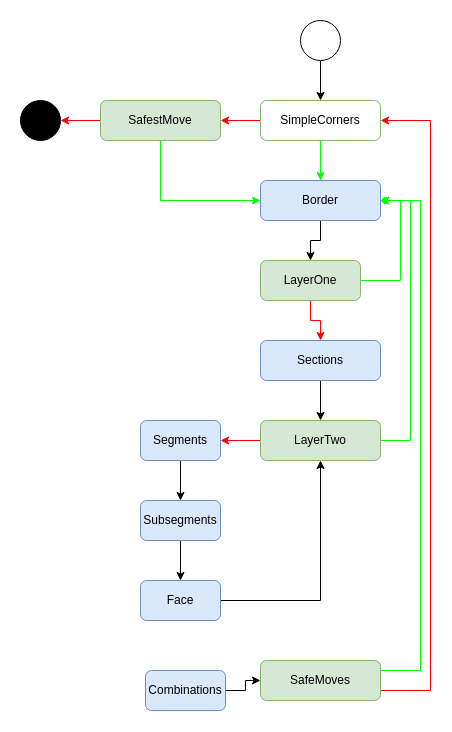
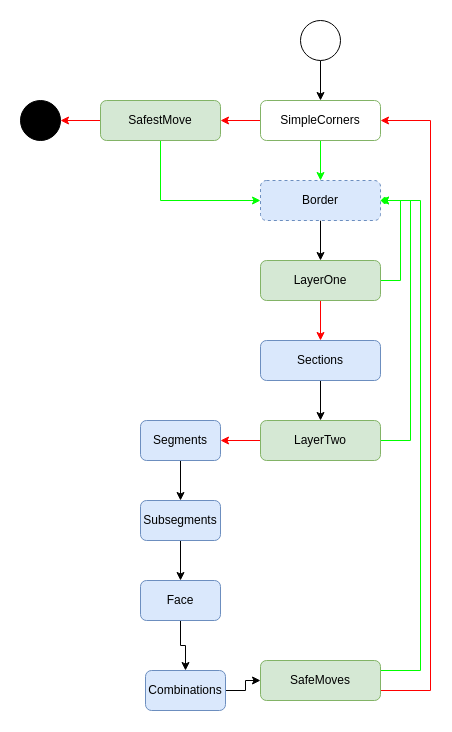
  <mxCell id="0" />
  <mxCell id="1" parent="0" />
  <mxCell id="2" style="edgeStyle=orthogonalEdgeStyle;rounded=0;orthogonalLoop=1;jettySize=auto;html=1;entryX=0.5;entryY=0;entryDx=0;entryDy=0;" edge="1" parent="1" source="3" target="6"><mxGeometry relative="1" as="geometry" /></mxCell>
  <mxCell id="3" value="" style="ellipse;whiteSpace=wrap;html=1;aspect=fixed;fillColor=#FFFFFF;" vertex="1" parent="1"><mxGeometry x="300" y="20" width="40" height="40" as="geometry" /></mxCell>
  <mxCell id="4" style="edgeStyle=orthogonalEdgeStyle;rounded=0;orthogonalLoop=1;jettySize=auto;html=1;entryX=0.5;entryY=0;entryDx=0;entryDy=0;strokeColor=#00FF00;" edge="1" parent="1" source="6" target="8"><mxGeometry relative="1" as="geometry" /></mxCell>
  <mxCell id="5" style="edgeStyle=orthogonalEdgeStyle;rounded=0;orthogonalLoop=1;jettySize=auto;html=1;entryX=1;entryY=0.5;entryDx=0;entryDy=0;strokeColor=#FF0000;" edge="1" parent="1" source="6" target="30"><mxGeometry relative="1" as="geometry" /></mxCell>
  <mxCell id="6" value="SimpleCorners" style="rounded=1;whiteSpace=wrap;html=1;fillColor=#ffffff;strokeColor=#82b366;" vertex="1" parent="1"><mxGeometry x="260" y="100" width="120" height="40" as="geometry" /></mxCell>
  <mxCell id="7" style="edgeStyle=orthogonalEdgeStyle;rounded=0;orthogonalLoop=1;jettySize=auto;html=1;entryX=0.5;entryY=0;entryDx=0;entryDy=0;strokeColor=#000000;" edge="1" parent="1" source="8" target="11"><mxGeometry relative="1" as="geometry" /></mxCell>
- <mxCell id="8" value="Border" style="rounded=1;whiteSpace=wrap;html=1;fillColor=#dae8fc;strokeColor=#6c8ebf;" vertex="1" parent="1"><mxGeometry x="260" y="180" width="120" height="40" as="geometry" /></mxCell>
+ <mxCell id="8" value="Border" style="rounded=1;whiteSpace=wrap;html=1;fillColor=#dae8fc;strokeColor=#6c8ebf;dashed=1;" vertex="1" parent="1"><mxGeometry x="260" y="180" width="120" height="40" as="geometry" /></mxCell>
  <mxCell id="9" style="edgeStyle=orthogonalEdgeStyle;rounded=0;orthogonalLoop=1;jettySize=auto;html=1;entryX=1;entryY=0.5;entryDx=0;entryDy=0;strokeColor=#00FF00;" edge="1" parent="1" source="11" target="8"><mxGeometry relative="1" as="geometry"><Array as="points"><mxPoint x="400" y="280" /><mxPoint x="400" y="200" /></Array></mxGeometry></mxCell>
  <mxCell id="10" style="edgeStyle=orthogonalEdgeStyle;rounded=0;orthogonalLoop=1;jettySize=auto;html=1;entryX=0.5;entryY=0;entryDx=0;entryDy=0;strokeColor=#FF0000;" edge="1" parent="1" source="11" target="13"><mxGeometry relative="1" as="geometry" /></mxCell>
- <mxCell id="11" value="LayerOne" style="rounded=1;whiteSpace=wrap;html=1;fillColor=#d5e8d4;strokeColor=#82b366;" vertex="1" parent="1"><mxGeometry x="260" y="260" width="100" height="40" as="geometry" /></mxCell>
+ <mxCell id="11" value="LayerOne" style="rounded=1;whiteSpace=wrap;html=1;fillColor=#d5e8d4;strokeColor=#82b366;" vertex="1" parent="1"><mxGeometry x="260" y="260" width="120" height="40" as="geometry" /></mxCell>
  <mxCell id="12" style="edgeStyle=orthogonalEdgeStyle;rounded=0;orthogonalLoop=1;jettySize=auto;html=1;entryX=0.5;entryY=0;entryDx=0;entryDy=0;strokeColor=#000000;" edge="1" parent="1" source="13" target="16"><mxGeometry relative="1" as="geometry" /></mxCell>
  <mxCell id="13" value="Sections" style="rounded=1;whiteSpace=wrap;html=1;fillColor=#dae8fc;strokeColor=#6c8ebf;" vertex="1" parent="1"><mxGeometry x="260" y="340" width="120" height="40" as="geometry" /></mxCell>
  <mxCell id="14" style="edgeStyle=orthogonalEdgeStyle;rounded=0;orthogonalLoop=1;jettySize=auto;html=1;entryX=1;entryY=0.5;entryDx=0;entryDy=0;strokeColor=#00FF00;" edge="1" parent="1" source="16" target="8"><mxGeometry relative="1" as="geometry"><Array as="points"><mxPoint x="410" y="440" /><mxPoint x="410" y="200" /></Array></mxGeometry></mxCell>
  <mxCell id="15" style="edgeStyle=orthogonalEdgeStyle;rounded=0;orthogonalLoop=1;jettySize=auto;html=1;entryX=1;entryY=0.5;entryDx=0;entryDy=0;strokeColor=#FF0000;" edge="1" parent="1" source="16" target="18"><mxGeometry relative="1" as="geometry" /></mxCell>
  <mxCell id="16" value="LayerTwo" style="rounded=1;whiteSpace=wrap;html=1;fillColor=#d5e8d4;strokeColor=#82b366;" vertex="1" parent="1"><mxGeometry x="260" y="420" width="120" height="40" as="geometry" /></mxCell>
  <mxCell id="17" style="edgeStyle=orthogonalEdgeStyle;rounded=0;orthogonalLoop=1;jettySize=auto;html=1;entryX=0.5;entryY=0;entryDx=0;entryDy=0;strokeColor=#000000;" edge="1" parent="1" source="18" target="20"><mxGeometry relative="1" as="geometry" /></mxCell>
  <mxCell id="18" value="Segments" style="rounded=1;whiteSpace=wrap;html=1;fillColor=#dae8fc;strokeColor=#6c8ebf;" vertex="1" parent="1"><mxGeometry x="140" y="420" width="80" height="40" as="geometry" /></mxCell>
  <mxCell id="19" style="edgeStyle=orthogonalEdgeStyle;rounded=0;orthogonalLoop=1;jettySize=auto;html=1;entryX=0.5;entryY=0;entryDx=0;entryDy=0;strokeColor=#000000;" edge="1" parent="1" source="20" target="22"><mxGeometry relative="1" as="geometry" /></mxCell>
  <mxCell id="20" value="Subsegments" style="rounded=1;whiteSpace=wrap;html=1;fillColor=#dae8fc;strokeColor=#6c8ebf;" vertex="1" parent="1"><mxGeometry x="140" y="500" width="80" height="40" as="geometry" /></mxCell>
- <mxCell id="21" style="edgeStyle=orthogonalEdgeStyle;rounded=0;orthogonalLoop=1;jettySize=auto;html=1;strokeColor=#000000;" edge="1" parent="1" source="22" target="16"><mxGeometry relative="1" as="geometry" /></mxCell>
+ <mxCell id="21" style="edgeStyle=orthogonalEdgeStyle;rounded=0;orthogonalLoop=1;jettySize=auto;html=1;entryX=0.5;entryY=0;entryDx=0;entryDy=0;strokeColor=#000000;" edge="1" parent="1" source="22" target="24"><mxGeometry relative="1" as="geometry" /></mxCell>
  <mxCell id="22" value="Face" style="rounded=1;whiteSpace=wrap;html=1;fillColor=#dae8fc;strokeColor=#6c8ebf;" vertex="1" parent="1"><mxGeometry x="140" y="580" width="80" height="40" as="geometry" /></mxCell>
  <mxCell id="23" style="edgeStyle=orthogonalEdgeStyle;rounded=0;orthogonalLoop=1;jettySize=auto;html=1;entryX=0;entryY=0.5;entryDx=0;entryDy=0;strokeColor=#000000;" edge="1" parent="1" source="24" target="27"><mxGeometry relative="1" as="geometry" /></mxCell>
  <mxCell id="24" value="Combinations" style="rounded=1;whiteSpace=wrap;html=1;fillColor=#dae8fc;strokeColor=#6c8ebf;" vertex="1" parent="1"><mxGeometry x="145" y="670" width="80" height="40" as="geometry" /></mxCell>
  <mxCell id="25" style="edgeStyle=orthogonalEdgeStyle;rounded=0;orthogonalLoop=1;jettySize=auto;html=1;entryX=1;entryY=0.5;entryDx=0;entryDy=0;strokeColor=#00FF00;endArrow=diamond;" edge="1" parent="1" source="27" target="8"><mxGeometry relative="1" as="geometry"><Array as="points"><mxPoint x="420" y="670" /><mxPoint x="420" y="200" /></Array></mxGeometry></mxCell>
  <mxCell id="26" style="edgeStyle=orthogonalEdgeStyle;rounded=0;orthogonalLoop=1;jettySize=auto;html=1;strokeColor=#FF0000;entryX=1;entryY=0.5;entryDx=0;entryDy=0;" edge="1" parent="1" source="27" target="6"><mxGeometry relative="1" as="geometry"><mxPoint x="460" y="620" as="targetPoint" /><Array as="points"><mxPoint x="430" y="690" /><mxPoint x="430" y="120" /></Array></mxGeometry></mxCell>
  <mxCell id="27" value="SafeMoves" style="rounded=1;whiteSpace=wrap;html=1;fillColor=#d5e8d4;strokeColor=#82b366;" vertex="1" parent="1"><mxGeometry x="260" y="660" width="120" height="40" as="geometry" /></mxCell>
  <mxCell id="28" style="edgeStyle=orthogonalEdgeStyle;rounded=0;orthogonalLoop=1;jettySize=auto;html=1;entryX=0;entryY=0.5;entryDx=0;entryDy=0;strokeColor=#00FF00;" edge="1" parent="1" source="30" target="8"><mxGeometry relative="1" as="geometry"><Array as="points"><mxPoint x="160" y="200" /></Array></mxGeometry></mxCell>
  <mxCell id="29" style="edgeStyle=orthogonalEdgeStyle;rounded=0;orthogonalLoop=1;jettySize=auto;html=1;exitX=0;exitY=0.5;exitDx=0;exitDy=0;entryX=1;entryY=0.5;entryDx=0;entryDy=0;strokeColor=#FF0000;" edge="1" parent="1" source="30" target="31"><mxGeometry relative="1" as="geometry" /></mxCell>
  <mxCell id="30" value="SafestMove" style="rounded=1;whiteSpace=wrap;html=1;fillColor=#d5e8d4;strokeColor=#82b366;" vertex="1" parent="1"><mxGeometry x="100" y="100" width="120" height="40" as="geometry" /></mxCell>
  <mxCell id="31" value="" style="ellipse;whiteSpace=wrap;html=1;aspect=fixed;fillColor=#000000;" vertex="1" parent="1"><mxGeometry x="20" y="100" width="40" height="40" as="geometry" /></mxCell>
